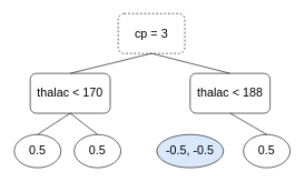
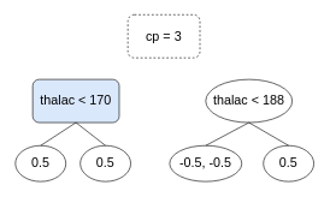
  <mxCell id="0" />
  <mxCell id="1" parent="0" />
  <mxCell id="2" value="&lt;font style=&quot;font-size: 18px&quot;&gt;cp = 3&lt;/font&gt;" style="rounded=1;whiteSpace=wrap;html=1;dashed=1;" vertex="1" parent="1"><mxGeometry x="176" y="20" width="100" height="60" as="geometry" /></mxCell>
- <mxCell id="3" value="&lt;font style=&quot;font-size: 18px&quot;&gt;thalac &amp;lt; 170&lt;/font&gt;" style="rounded=1;whiteSpace=wrap;html=1;" vertex="1" parent="1"><mxGeometry x="44" y="110" width="120" height="60" as="geometry" /></mxCell>
+ <mxCell id="3" value="&lt;font style=&quot;font-size: 18px&quot;&gt;thalac &amp;lt; 170&lt;/font&gt;" style="rounded=1;whiteSpace=wrap;html=1;fillColor=#dae8fc;" vertex="1" parent="1"><mxGeometry x="44" y="110" width="120" height="60" as="geometry" /></mxCell>
  <mxCell id="4" value="&lt;font style=&quot;font-size: 18px&quot;&gt;0.5&lt;/font&gt;" style="ellipse;whiteSpace=wrap;html=1;" vertex="1" parent="1"><mxGeometry x="20" y="202" width="70" height="50" as="geometry" /></mxCell>
  <mxCell id="5" value="&lt;font style=&quot;font-size: 18px&quot;&gt;0.5&lt;/font&gt;" style="ellipse;whiteSpace=wrap;html=1;" vertex="1" parent="1"><mxGeometry x="110" y="202" width="70" height="50" as="geometry" /></mxCell>
- <mxCell id="6" value="" style="endArrow=none;html=1;exitX=0.5;exitY=0;exitDx=0;exitDy=0;entryX=0.5;entryY=1;entryDx=0;entryDy=0;" edge="1" parent="1" source="3" target="2"><mxGeometry width="50" height="50" relative="1" as="geometry"><mxPoint x="274" y="165" as="sourcePoint" /><mxPoint x="324" y="115" as="targetPoint" /></mxGeometry></mxCell>
  <mxCell id="7" value="" style="endArrow=none;html=1;exitX=0.5;exitY=0;exitDx=0;exitDy=0;entryX=0.5;entryY=1;entryDx=0;entryDy=0;" edge="1" parent="1" source="4" target="3"><mxGeometry width="50" height="50" relative="1" as="geometry"><mxPoint x="214" y="125" as="sourcePoint" /><mxPoint x="264" y="75" as="targetPoint" /></mxGeometry></mxCell>
  <mxCell id="8" value="" style="endArrow=none;html=1;exitX=0.5;exitY=0;exitDx=0;exitDy=0;entryX=0.5;entryY=1;entryDx=0;entryDy=0;" edge="1" parent="1" source="5" target="3"><mxGeometry width="50" height="50" relative="1" as="geometry"><mxPoint x="214" y="125" as="sourcePoint" /><mxPoint x="264" y="75" as="targetPoint" /></mxGeometry></mxCell>
- <mxCell id="9" value="&lt;font style=&quot;font-size: 18px&quot;&gt;thalac &amp;lt; 188&lt;/font&gt;" style="rounded=1;whiteSpace=wrap;html=1;" vertex="1" parent="1"><mxGeometry x="284" y="110" width="120" height="60" as="geometry" /></mxCell>
+ <mxCell id="9" value="&lt;font style=&quot;font-size: 18px&quot;&gt;thalac &amp;lt; 188&lt;/font&gt;" style="ellipse;whiteSpace=wrap;html=1;" vertex="1" parent="1"><mxGeometry x="284" y="110" width="120" height="60" as="geometry" /></mxCell>
  <mxCell id="10" value="&lt;font style=&quot;font-size: 18px&quot;&gt;0.5&lt;/font&gt;" style="ellipse;whiteSpace=wrap;html=1;" vertex="1" parent="1"><mxGeometry x="364" y="202" width="70" height="50" as="geometry" /></mxCell>
- <mxCell id="11" value="&lt;font style=&quot;font-size: 18px&quot;&gt;-0.5, -0.5&lt;/font&gt;" style="ellipse;whiteSpace=wrap;html=1;fillColor=#dae8fc;" vertex="1" parent="1"><mxGeometry x="234" y="202" width="100" height="50" as="geometry" /></mxCell>
+ <mxCell id="11" value="&lt;font style=&quot;font-size: 18px&quot;&gt;-0.5, -0.5&lt;/font&gt;" style="ellipse;whiteSpace=wrap;html=1;" vertex="1" parent="1"><mxGeometry x="234" y="202" width="100" height="50" as="geometry" /></mxCell>
+ <mxCell id="12" value="" style="endArrow=none;html=1;exitX=0.5;exitY=0;exitDx=0;exitDy=0;entryX=0.5;entryY=1;entryDx=0;entryDy=0;" edge="1" parent="1" source="11" target="9"><mxGeometry width="50" height="50" relative="1" as="geometry"><mxPoint x="214" y="165" as="sourcePoint" /><mxPoint x="264" y="115" as="targetPoint" /></mxGeometry></mxCell>
  <mxCell id="13" value="" style="endArrow=none;html=1;exitX=0.5;exitY=0;exitDx=0;exitDy=0;entryX=0.5;entryY=1;entryDx=0;entryDy=0;" edge="1" parent="1" source="10" target="9"><mxGeometry width="50" height="50" relative="1" as="geometry"><mxPoint x="214" y="165" as="sourcePoint" /><mxPoint x="344" y="165" as="targetPoint" /></mxGeometry></mxCell>
- <mxCell id="14" value="" style="endArrow=none;html=1;exitX=0.5;exitY=1;exitDx=0;exitDy=0;entryX=0.5;entryY=0;entryDx=0;entryDy=0;" edge="1" parent="1" source="2" target="9"><mxGeometry width="50" height="50" relative="1" as="geometry"><mxPoint x="314" y="165" as="sourcePoint" /><mxPoint x="364" y="115" as="targetPoint" /></mxGeometry></mxCell>
